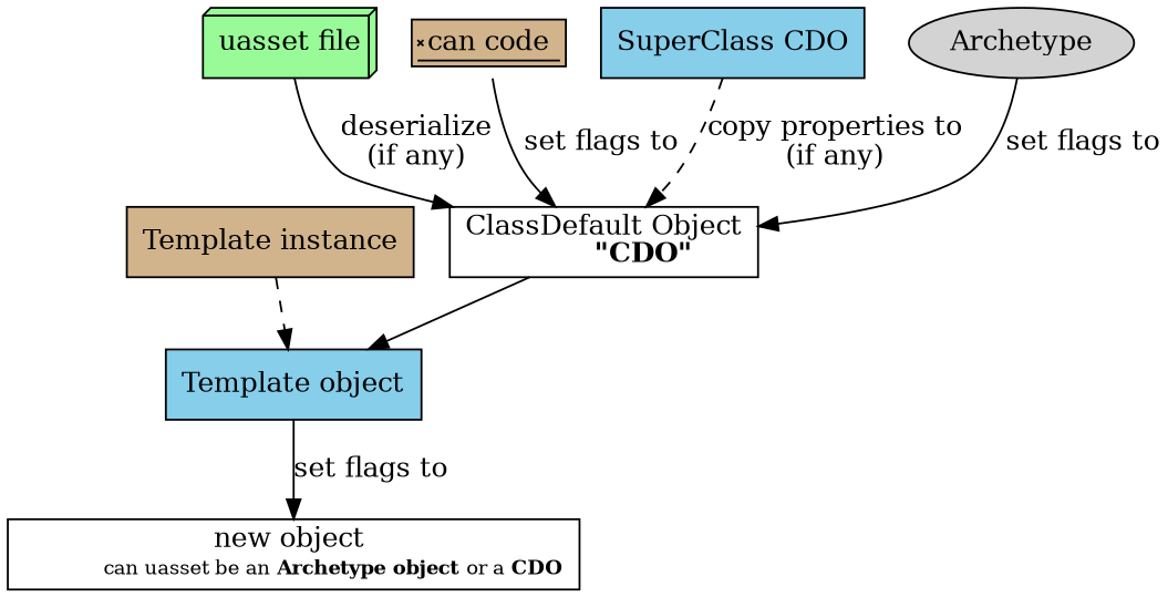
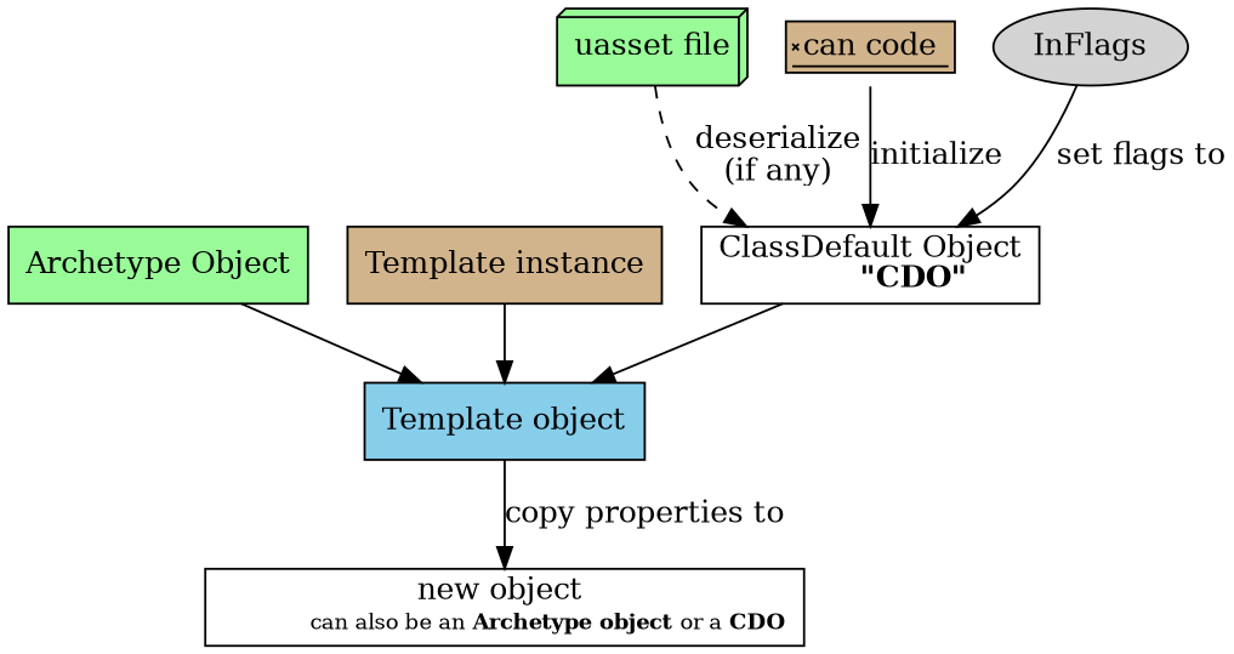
  digraph {
    rankdir=DT
    node [group=g2 shape=box style=filled]
    n1 [group=g1 label=<ClassDefault Object<BR/>         <FONT SIZE="10"><B>"CDO"</B></FONT>> style=""]
+   n2 [fillcolor=palegreen group=g1 label="Archetype Object"]
    n3 [fillcolor=tan label="Template instance" group=""]
    n4 [fillcolor=palegreen label="uasset file" shape=box3d]
    n5 [fillcolor=tan label="can code" shape=signature]
-   n6 [fillcolor=skyblue label="SuperClass CDO"]
    n7 [fillcolor=skyblue group=g3 label="Template object"]
-   n8 [fillcolor=lightgrey group=g3 label=Archetype shape=""]
-   n9 [label=<new object <BR/>         <FONT POINT-SIZE="10">can uasset be an <B>Archetype object</B> or a <B>CDO</B></FONT>> group="" style=""]
+   n8 [fillcolor=lightgrey group=g3 label=InFlags shape=""]
+   n9 [label=<new object <BR/>         <FONT POINT-SIZE="10">can also be an <B>Archetype object</B> or a <B>CDO</B></FONT>> group="" style=""]
    subgraph sub_1 {
      rank=same
      n1
+     n2
      n3
    }
    subgraph sub_2 {
      rank=same
      n4
      n5
-     n6
    }
    subgraph sub_3 {
      rankdir=LR
      n7
      n8
    }
    n1 -> n7
-   n3 -> n7 [style=dashed]
-   n4 -> n1 [label="deserialize\n(if any)" style=solid]
-   n5 -> n1 [label="set flags to"]
-   n6 -> n1 [label="copy properties to\n(if any)" style=dashed]
-   n7 -> n9 [label="set flags to"]
+   n2 -> n7
+   n3 -> n7
+   n4 -> n1 [label="deserialize\n(if any)" style=dashed]
+   n5 -> n1 [label=initialize]
+   n7 -> n9 [label="copy properties to"]
    n8 -> n1 [label="set flags to"]
  }
